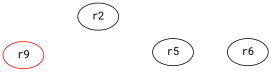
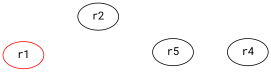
  graph {
    fontname="Roboto Mono"
    rankdir=LR
    node [fontname="Roboto Mono"]
    edge [fontname="Roboto Mono" style=invis]
-   r1 [color=red label=r9]
+   r1 [color=red]
    r2
    n3 [label=r5]
-   r4 [label=r6]
+   r4
    r1 -- r2 [label=2]
    r1 -- n3 [label=4]
    r1 -- r4 [label=3]
    r2 -- n3 [label=3]
    r2 -- r4 [label=2]
    n3 -- r4 [label=1]
  }
